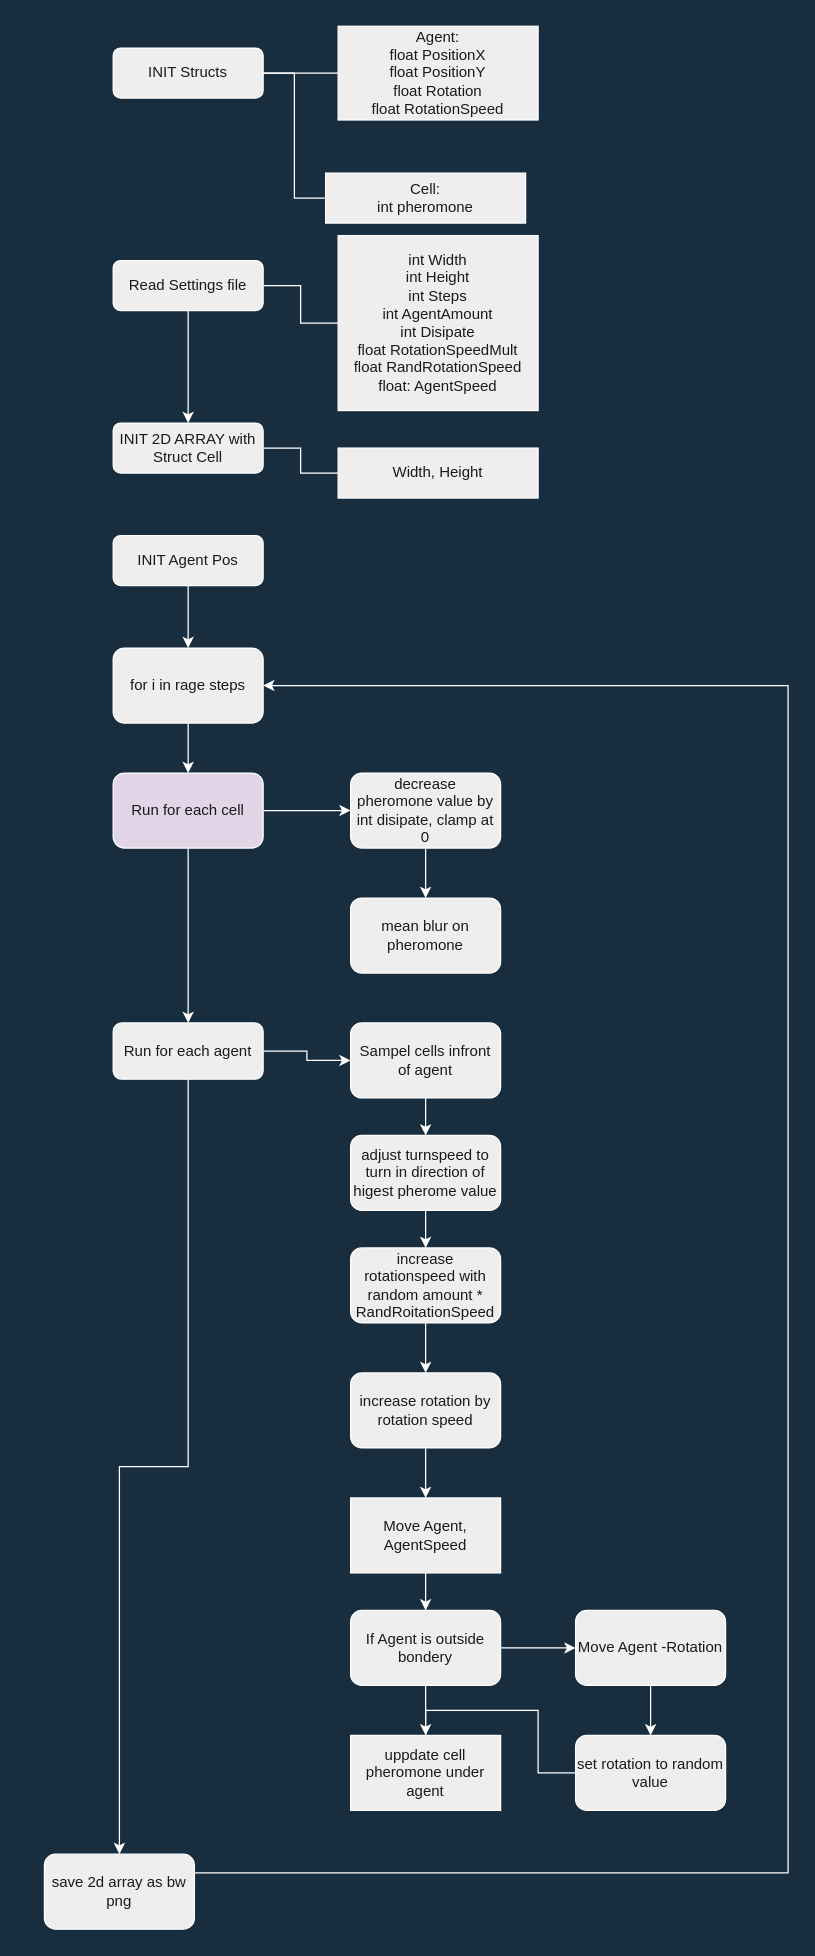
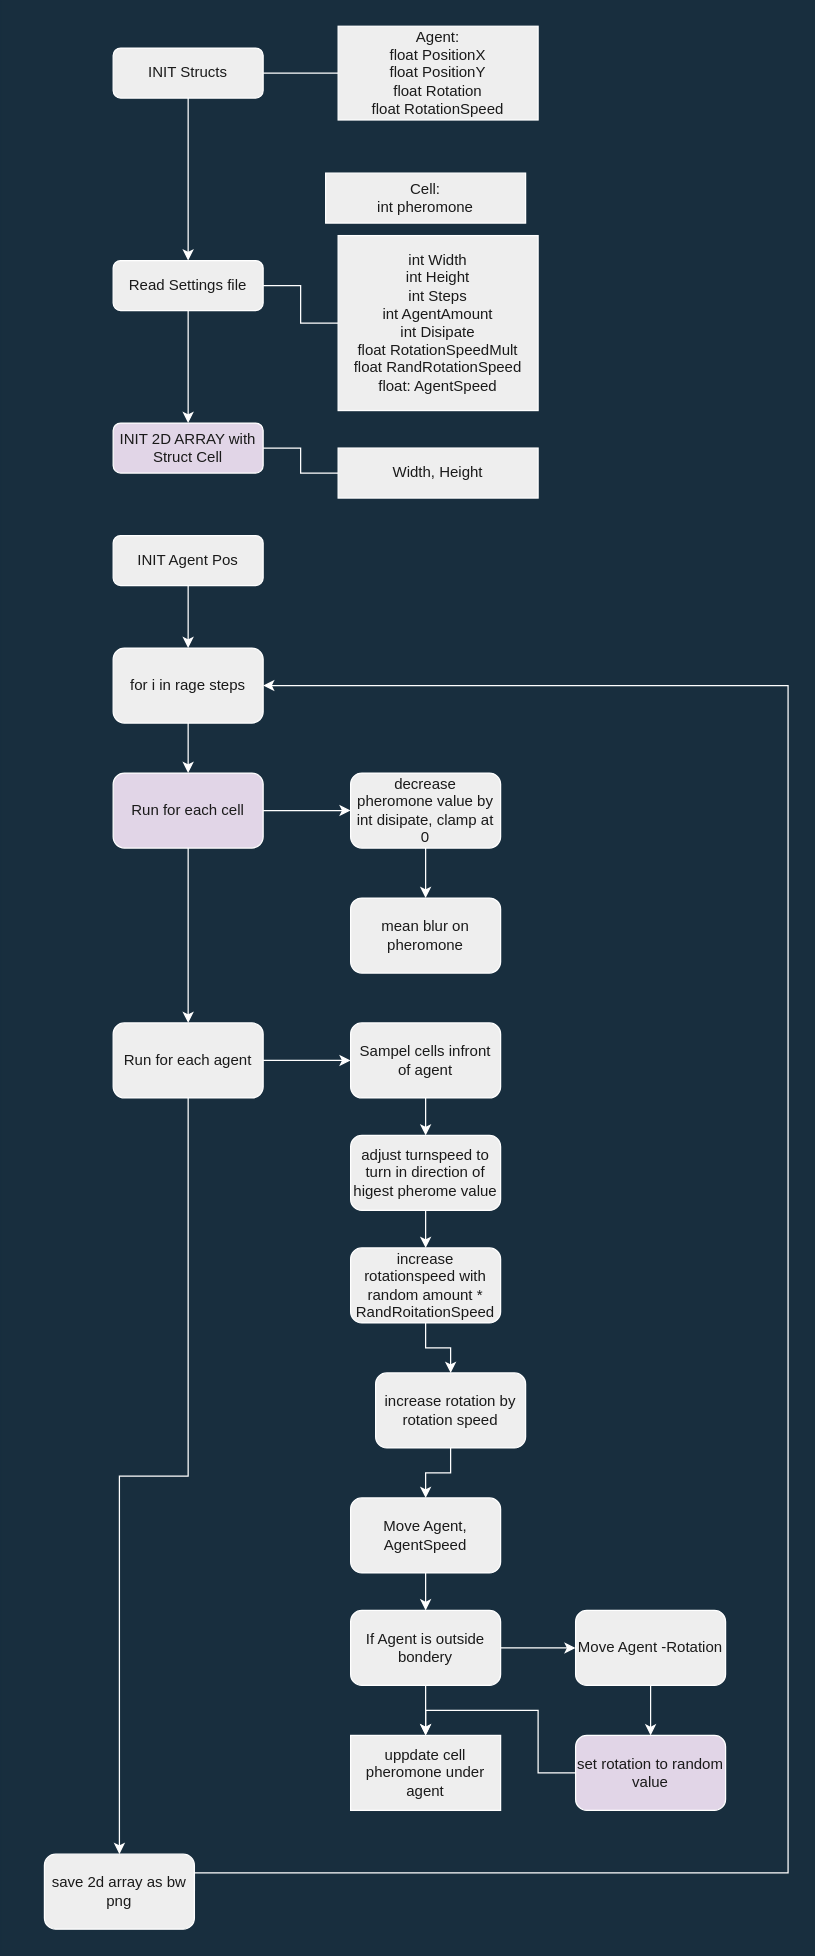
  <mxCell id="0" />
  <mxCell id="1" parent="0" />
- <mxCell id="2" value="INIT 2D ARRAY with Struct Cell" style="rounded=1;whiteSpace=wrap;html=1;fontSize=12;glass=0;strokeWidth=1;shadow=0;fillColor=#EEEEEE;strokeColor=#FFFFFF;fontColor=#1A1A1A;" parent="1" vertex="1"><mxGeometry x="90" y="338" width="120" height="40" as="geometry" /></mxCell>
+ <mxCell id="2" value="INIT 2D ARRAY with Struct Cell" style="rounded=1;whiteSpace=wrap;html=1;fontSize=12;glass=0;strokeWidth=1;shadow=0;fillColor=#e1d5e7;strokeColor=#FFFFFF;fontColor=#1A1A1A;" parent="1" vertex="1"><mxGeometry x="90" y="338" width="120" height="40" as="geometry" /></mxCell>
  <mxCell id="3" value="Yes" style="rounded=0;html=1;jettySize=auto;orthogonalLoop=1;fontSize=11;endArrow=block;endFill=0;endSize=8;strokeWidth=1;shadow=0;labelBackgroundColor=none;edgeStyle=orthogonalEdgeStyle;strokeColor=#FFFFFF;fontColor=#FFFFFF;" parent="1" edge="1"><mxGeometry y="20" relative="1" as="geometry"><mxPoint as="offset" /><mxPoint x="20" y="218" as="sourcePoint" /></mxGeometry></mxCell>
  <mxCell id="4" value="No" style="edgeStyle=orthogonalEdgeStyle;rounded=0;html=1;jettySize=auto;orthogonalLoop=1;fontSize=11;endArrow=block;endFill=0;endSize=8;strokeWidth=1;shadow=0;labelBackgroundColor=none;strokeColor=#FFFFFF;fontColor=#FFFFFF;" parent="1" edge="1"><mxGeometry y="10" relative="1" as="geometry"><mxPoint as="offset" /><mxPoint x="70" y="178" as="sourcePoint" /></mxGeometry></mxCell>
  <mxCell id="5" value="No" style="rounded=0;html=1;jettySize=auto;orthogonalLoop=1;fontSize=11;endArrow=block;endFill=0;endSize=8;strokeWidth=1;shadow=0;labelBackgroundColor=none;edgeStyle=orthogonalEdgeStyle;strokeColor=#FFFFFF;fontColor=#FFFFFF;" parent="1" edge="1"><mxGeometry x="0.333" y="20" relative="1" as="geometry"><mxPoint as="offset" /><mxPoint x="20" y="318" as="sourcePoint" /></mxGeometry></mxCell>
  <mxCell id="6" value="Yes" style="edgeStyle=orthogonalEdgeStyle;rounded=0;html=1;jettySize=auto;orthogonalLoop=1;fontSize=11;endArrow=block;endFill=0;endSize=8;strokeWidth=1;shadow=0;labelBackgroundColor=none;strokeColor=#FFFFFF;fontColor=#FFFFFF;" parent="1" edge="1"><mxGeometry y="10" relative="1" as="geometry"><mxPoint as="offset" /><mxPoint x="70" y="278" as="sourcePoint" /></mxGeometry></mxCell>
  <mxCell id="7" value="INIT Structs" style="rounded=1;whiteSpace=wrap;html=1;fillColor=#EEEEEE;strokeColor=#FFFFFF;fontColor=#1A1A1A;" parent="1" vertex="1"><mxGeometry x="90" y="38" width="120" height="40" as="geometry" /></mxCell>
  <mxCell id="8" style="edgeStyle=orthogonalEdgeStyle;rounded=0;orthogonalLoop=1;jettySize=auto;html=1;entryX=0.5;entryY=0;entryDx=0;entryDy=0;strokeColor=#FFFFFF;fontColor=#FFFFFF;labelBackgroundColor=#182E3E;" parent="1" source="9" target="2" edge="1"><mxGeometry relative="1" as="geometry" /></mxCell>
  <mxCell id="9" value="Read Settings file" style="rounded=1;whiteSpace=wrap;html=1;fillColor=#EEEEEE;strokeColor=#FFFFFF;fontColor=#1A1A1A;" parent="1" vertex="1"><mxGeometry x="90" y="208" width="120" height="40" as="geometry" /></mxCell>
  <mxCell id="10" style="edgeStyle=orthogonalEdgeStyle;rounded=0;orthogonalLoop=1;jettySize=auto;html=1;entryX=0.5;entryY=0;entryDx=0;entryDy=0;strokeColor=#FFFFFF;fontColor=#FFFFFF;labelBackgroundColor=#182E3E;" parent="1" source="11" target="40" edge="1"><mxGeometry relative="1" as="geometry" /></mxCell>
  <mxCell id="11" value="INIT Agent Pos" style="rounded=1;whiteSpace=wrap;html=1;fillColor=#EEEEEE;strokeColor=#FFFFFF;fontColor=#1A1A1A;" parent="1" vertex="1"><mxGeometry x="90" y="428" width="120" height="40" as="geometry" /></mxCell>
+ <mxCell id="12" value="" style="endArrow=classic;html=1;exitX=0.5;exitY=1;exitDx=0;exitDy=0;entryX=0.5;entryY=0;entryDx=0;entryDy=0;strokeColor=#FFFFFF;fontColor=#FFFFFF;labelBackgroundColor=#182E3E;" parent="1" source="7" target="9" edge="1"><mxGeometry width="50" height="50" relative="1" as="geometry"><mxPoint x="410" y="218" as="sourcePoint" /><mxPoint x="460" y="168" as="targetPoint" /></mxGeometry></mxCell>
  <mxCell id="13" value="Agent:&lt;br&gt;float PositionX&lt;br&gt;float PositionY&lt;br&gt;float Rotation&lt;br&gt;float RotationSpeed" style="rounded=0;whiteSpace=wrap;html=1;fillColor=#EEEEEE;strokeColor=#FFFFFF;fontColor=#1A1A1A;" parent="1" vertex="1"><mxGeometry x="270" y="20.5" width="160" height="75" as="geometry" /></mxCell>
  <mxCell id="14" value="Cell:&lt;br&gt;int pheromone" style="rounded=0;whiteSpace=wrap;html=1;fillColor=#EEEEEE;strokeColor=#FFFFFF;fontColor=#1A1A1A;" parent="1" vertex="1"><mxGeometry x="260" y="138" width="160" height="40" as="geometry" /></mxCell>
  <mxCell id="15" value="" style="endArrow=none;html=1;exitX=1;exitY=0.5;exitDx=0;exitDy=0;entryX=0;entryY=0.5;entryDx=0;entryDy=0;fontColor=#FFFFFF;edgeStyle=orthogonalEdgeStyle;rounded=0;strokeColor=#FFFFFF;labelBackgroundColor=#182E3E;" parent="1" source="7" target="13" edge="1"><mxGeometry width="50" height="50" relative="1" as="geometry"><mxPoint x="340" y="208" as="sourcePoint" /><mxPoint x="390" y="158" as="targetPoint" /></mxGeometry></mxCell>
- <mxCell id="16" value="" style="endArrow=none;html=1;exitX=1;exitY=0.5;exitDx=0;exitDy=0;entryX=0;entryY=0.5;entryDx=0;entryDy=0;strokeColor=#FFFFFF;fontColor=#FFFFFF;edgeStyle=orthogonalEdgeStyle;rounded=0;labelBackgroundColor=#182E3E;" parent="1" source="7" target="14" edge="1"><mxGeometry width="50" height="50" relative="1" as="geometry"><mxPoint x="350" y="338" as="sourcePoint" /><mxPoint x="400" y="288" as="targetPoint" /></mxGeometry></mxCell>
  <mxCell id="17" value="int Width&lt;br&gt;int Height&lt;br&gt;int Steps&lt;br&gt;int AgentAmount&lt;br&gt;int Disipate&lt;br&gt;float RotationSpeedMult&lt;br&gt;float RandRotationSpeed&lt;br&gt;float: AgentSpeed" style="rounded=0;whiteSpace=wrap;html=1;fillColor=#EEEEEE;strokeColor=#FFFFFF;fontColor=#1A1A1A;" parent="1" vertex="1"><mxGeometry x="270" y="188" width="160" height="140" as="geometry" /></mxCell>
  <mxCell id="18" value="" style="endArrow=none;html=1;exitX=1;exitY=0.5;exitDx=0;exitDy=0;entryX=0;entryY=0.5;entryDx=0;entryDy=0;strokeColor=#FFFFFF;fontColor=#FFFFFF;edgeStyle=orthogonalEdgeStyle;rounded=0;labelBackgroundColor=#182E3E;" parent="1" source="9" target="17" edge="1"><mxGeometry width="50" height="50" relative="1" as="geometry"><mxPoint x="320" y="318" as="sourcePoint" /><mxPoint x="370" y="268" as="targetPoint" /></mxGeometry></mxCell>
  <mxCell id="19" style="edgeStyle=orthogonalEdgeStyle;rounded=0;orthogonalLoop=1;jettySize=auto;html=1;entryX=1;entryY=0.5;entryDx=0;entryDy=0;fontColor=#FFFFFF;endArrow=none;endFill=0;strokeColor=#FFFFFF;labelBackgroundColor=#182E3E;" parent="1" source="20" target="2" edge="1"><mxGeometry relative="1" as="geometry" /></mxCell>
  <mxCell id="20" value="Width, Height" style="rounded=0;whiteSpace=wrap;html=1;fillColor=#EEEEEE;strokeColor=#FFFFFF;fontColor=#1A1A1A;" parent="1" vertex="1"><mxGeometry x="270" y="358" width="160" height="40" as="geometry" /></mxCell>
  <mxCell id="21" value="uppdate cell pheromone under agent" style="whiteSpace=wrap;html=1;fillColor=#EEEEEE;strokeColor=#FFFFFF;fontColor=#1A1A1A;rounded=0;" parent="1" vertex="1"><mxGeometry x="280" y="1388" width="120" height="60" as="geometry" /></mxCell>
  <mxCell id="22" style="edgeStyle=orthogonalEdgeStyle;rounded=0;orthogonalLoop=1;jettySize=auto;html=1;strokeColor=#FFFFFF;fontColor=#FFFFFF;labelBackgroundColor=#182E3E;" parent="1" source="23" target="24" edge="1"><mxGeometry relative="1" as="geometry" /></mxCell>
  <mxCell id="23" value="decrease pheromone&amp;nbsp;value by int disipate, clamp at 0" style="rounded=1;whiteSpace=wrap;html=1;fillColor=#EEEEEE;strokeColor=#FFFFFF;fontColor=#1A1A1A;" parent="1" vertex="1"><mxGeometry x="280" y="618" width="120" height="60" as="geometry" /></mxCell>
  <mxCell id="24" value="mean blur on pheromone" style="rounded=1;whiteSpace=wrap;html=1;fillColor=#EEEEEE;strokeColor=#FFFFFF;fontColor=#1A1A1A;" parent="1" vertex="1"><mxGeometry x="280" y="718" width="120" height="60" as="geometry" /></mxCell>
  <mxCell id="25" style="edgeStyle=orthogonalEdgeStyle;rounded=0;orthogonalLoop=1;jettySize=auto;html=1;entryX=0.5;entryY=0;entryDx=0;entryDy=0;strokeColor=#FFFFFF;fontColor=#FFFFFF;jumpSize=0;labelBackgroundColor=#182E3E;" parent="1" source="26" target="28" edge="1"><mxGeometry relative="1" as="geometry" /></mxCell>
  <mxCell id="26" value="Sampel cells infront of agent" style="rounded=1;whiteSpace=wrap;html=1;fillColor=#EEEEEE;strokeColor=#FFFFFF;fontColor=#1A1A1A;" parent="1" vertex="1"><mxGeometry x="280" y="818" width="120" height="60" as="geometry" /></mxCell>
  <mxCell id="27" style="edgeStyle=orthogonalEdgeStyle;rounded=0;orthogonalLoop=1;jettySize=auto;html=1;entryX=0.5;entryY=0;entryDx=0;entryDy=0;strokeColor=#FFFFFF;fontColor=#FFFFFF;labelBackgroundColor=#182E3E;" parent="1" source="50" target="42" edge="1"><mxGeometry relative="1" as="geometry" /></mxCell>
  <mxCell id="28" value="adjust turnspeed to turn in direction of higest pherome value" style="rounded=1;whiteSpace=wrap;html=1;strokeColor=#FFFFFF;fillColor=#EEEEEE;fontColor=#1A1A1A;" parent="1" vertex="1"><mxGeometry x="280" y="908" width="120" height="60" as="geometry" /></mxCell>
  <mxCell id="29" style="edgeStyle=orthogonalEdgeStyle;rounded=0;jumpSize=0;orthogonalLoop=1;jettySize=auto;html=1;entryX=0;entryY=0.5;entryDx=0;entryDy=0;strokeColor=#FFFFFF;fontColor=#FFFFFF;labelBackgroundColor=#182E3E;" parent="1" source="31" target="26" edge="1"><mxGeometry relative="1" as="geometry" /></mxCell>
  <mxCell id="30" style="edgeStyle=orthogonalEdgeStyle;rounded=0;orthogonalLoop=1;jettySize=auto;html=1;entryX=0.5;entryY=0;entryDx=0;entryDy=0;strokeColor=#FFFFFF;fontColor=#FFFFFF;labelBackgroundColor=#182E3E;" parent="1" source="31" target="38" edge="1"><mxGeometry relative="1" as="geometry" /></mxCell>
- <mxCell id="31" value="Run for each agent" style="rounded=1;whiteSpace=wrap;html=1;strokeColor=#FFFFFF;fillColor=#EEEEEE;fontColor=#1A1A1A;" parent="1" vertex="1"><mxGeometry x="90" y="818" width="120" height="45" as="geometry" /></mxCell>
+ <mxCell id="31" value="Run for each agent" style="rounded=1;whiteSpace=wrap;html=1;strokeColor=#FFFFFF;fillColor=#EEEEEE;fontColor=#1A1A1A;" parent="1" vertex="1"><mxGeometry x="90" y="818" width="120" height="60" as="geometry" /></mxCell>
  <mxCell id="32" style="edgeStyle=orthogonalEdgeStyle;rounded=0;jumpSize=0;orthogonalLoop=1;jettySize=auto;html=1;entryX=0;entryY=0.5;entryDx=0;entryDy=0;strokeColor=#FFFFFF;fontColor=#FFFFFF;labelBackgroundColor=#182E3E;" parent="1" source="34" target="23" edge="1"><mxGeometry relative="1" as="geometry" /></mxCell>
  <mxCell id="33" style="edgeStyle=orthogonalEdgeStyle;rounded=0;orthogonalLoop=1;jettySize=auto;html=1;entryX=0.5;entryY=0;entryDx=0;entryDy=0;strokeColor=#FFFFFF;fontColor=#FFFFFF;labelBackgroundColor=#182E3E;" parent="1" source="34" target="31" edge="1"><mxGeometry relative="1" as="geometry" /></mxCell>
  <mxCell id="34" value="Run for each cell" style="rounded=1;whiteSpace=wrap;html=1;fillColor=#e1d5e7;strokeColor=#FFFFFF;fontColor=#1A1A1A;" parent="1" vertex="1"><mxGeometry x="90" y="618" width="120" height="60" as="geometry" /></mxCell>
- <mxCell id="35" style="edgeStyle=orthogonalEdgeStyle;rounded=0;jumpSize=0;orthogonalLoop=1;jettySize=auto;html=1;entryX=0.5;entryY=0;entryDx=0;entryDy=0;strokeColor=#FFFFFF;fontColor=#FFFFFF;labelBackgroundColor=#182E3E;endArrow=none;" parent="1" source="44" target="21" edge="1"><mxGeometry relative="1" as="geometry"><Array as="points"><mxPoint x="340" y="1368" /><mxPoint x="340" y="1368" /></Array></mxGeometry></mxCell>
- <mxCell id="36" value="Move Agent, AgentSpeed" style="whiteSpace=wrap;html=1;strokeColor=#FFFFFF;fillColor=#EEEEEE;fontColor=#1A1A1A;rounded=0;" parent="1" vertex="1"><mxGeometry x="280" y="1198" width="120" height="60" as="geometry" /></mxCell>
+ <mxCell id="35" style="edgeStyle=orthogonalEdgeStyle;rounded=0;jumpSize=0;orthogonalLoop=1;jettySize=auto;html=1;entryX=0.5;entryY=0;entryDx=0;entryDy=0;strokeColor=#FFFFFF;fontColor=#FFFFFF;labelBackgroundColor=#182E3E;" parent="1" source="44" target="21" edge="1"><mxGeometry relative="1" as="geometry"><Array as="points"><mxPoint x="340" y="1368" /><mxPoint x="340" y="1368" /></Array></mxGeometry></mxCell>
+ <mxCell id="36" value="Move Agent, AgentSpeed" style="rounded=1;whiteSpace=wrap;html=1;strokeColor=#FFFFFF;fillColor=#EEEEEE;fontColor=#1A1A1A;" parent="1" vertex="1"><mxGeometry x="280" y="1198" width="120" height="60" as="geometry" /></mxCell>
  <mxCell id="37" style="edgeStyle=orthogonalEdgeStyle;rounded=0;orthogonalLoop=1;jettySize=auto;html=1;strokeColor=#FFFFFF;fontColor=#FFFFFF;entryX=1;entryY=0.5;entryDx=0;entryDy=0;exitX=1;exitY=0.5;exitDx=0;exitDy=0;labelBackgroundColor=#182E3E;" parent="1" source="38" target="40" edge="1"><mxGeometry relative="1" as="geometry"><mxPoint x="430" y="628" as="targetPoint" /><Array as="points"><mxPoint x="630" y="1498" /><mxPoint x="630" y="548" /></Array></mxGeometry></mxCell>
  <mxCell id="38" value="save 2d array as bw png" style="rounded=1;whiteSpace=wrap;html=1;strokeColor=#FFFFFF;fillColor=#EEEEEE;fontColor=#1A1A1A;" parent="1" vertex="1"><mxGeometry x="35" y="1483" width="120" height="60" as="geometry" /></mxCell>
  <mxCell id="39" style="edgeStyle=orthogonalEdgeStyle;rounded=0;orthogonalLoop=1;jettySize=auto;html=1;entryX=0.5;entryY=0;entryDx=0;entryDy=0;strokeColor=#FFFFFF;fontColor=#FFFFFF;labelBackgroundColor=#182E3E;" parent="1" source="40" target="34" edge="1"><mxGeometry relative="1" as="geometry" /></mxCell>
  <mxCell id="40" value="for i in rage steps" style="rounded=1;whiteSpace=wrap;html=1;fillColor=#EEEEEE;strokeColor=#FFFFFF;fontColor=#1A1A1A;" parent="1" vertex="1"><mxGeometry x="90" y="518" width="120" height="60" as="geometry" /></mxCell>
  <mxCell id="41" style="edgeStyle=orthogonalEdgeStyle;rounded=0;orthogonalLoop=1;jettySize=auto;html=1;entryX=0.5;entryY=0;entryDx=0;entryDy=0;strokeColor=#FFFFFF;fontColor=#FFFFFF;labelBackgroundColor=#182E3E;" parent="1" source="42" target="36" edge="1"><mxGeometry relative="1" as="geometry" /></mxCell>
- <mxCell id="42" value="increase rotation by rotation speed" style="rounded=1;whiteSpace=wrap;html=1;strokeColor=#FFFFFF;fillColor=#EEEEEE;fontColor=#1A1A1A;" parent="1" vertex="1"><mxGeometry x="280" y="1098" width="120" height="60" as="geometry" /></mxCell>
+ <mxCell id="42" value="increase rotation by rotation speed" style="rounded=1;whiteSpace=wrap;html=1;strokeColor=#FFFFFF;fillColor=#EEEEEE;fontColor=#1A1A1A;" parent="1" vertex="1"><mxGeometry x="300" y="1098" width="120" height="60" as="geometry" /></mxCell>
  <mxCell id="43" style="edgeStyle=orthogonalEdgeStyle;rounded=0;orthogonalLoop=1;jettySize=auto;html=1;entryX=0;entryY=0.5;entryDx=0;entryDy=0;strokeColor=#FFFFFF;fontColor=#FFFFFF;labelBackgroundColor=#182E3E;" parent="1" source="44" target="47" edge="1"><mxGeometry relative="1" as="geometry" /></mxCell>
  <mxCell id="44" value="If Agent is outside bondery" style="rounded=1;whiteSpace=wrap;html=1;fillColor=#EEEEEE;strokeColor=#FFFFFF;fontColor=#1A1A1A;" parent="1" vertex="1"><mxGeometry x="280" y="1288" width="120" height="60" as="geometry" /></mxCell>
  <mxCell id="45" style="edgeStyle=orthogonalEdgeStyle;rounded=0;jumpSize=0;orthogonalLoop=1;jettySize=auto;html=1;entryX=0.5;entryY=0;entryDx=0;entryDy=0;strokeColor=#FFFFFF;fontColor=#FFFFFF;labelBackgroundColor=#182E3E;" parent="1" source="36" target="44" edge="1"><mxGeometry relative="1" as="geometry"><mxPoint x="340" y="1258" as="sourcePoint" /><mxPoint x="340" y="1388" as="targetPoint" /></mxGeometry></mxCell>
  <mxCell id="46" style="edgeStyle=orthogonalEdgeStyle;rounded=0;orthogonalLoop=1;jettySize=auto;html=1;entryX=0.5;entryY=0;entryDx=0;entryDy=0;strokeColor=#FFFFFF;fontColor=#FFFFFF;labelBackgroundColor=#182E3E;" parent="1" source="47" target="49" edge="1"><mxGeometry relative="1" as="geometry" /></mxCell>
  <mxCell id="47" value="Move Agent -Rotation" style="rounded=1;whiteSpace=wrap;html=1;fillColor=#EEEEEE;strokeColor=#FFFFFF;fontColor=#1A1A1A;" parent="1" vertex="1"><mxGeometry x="460" y="1288" width="120" height="60" as="geometry" /></mxCell>
  <mxCell id="48" style="edgeStyle=orthogonalEdgeStyle;rounded=0;orthogonalLoop=1;jettySize=auto;html=1;strokeColor=#FFFFFF;entryX=0.5;entryY=0;entryDx=0;entryDy=0;fontColor=#FFFFFF;labelBackgroundColor=#182E3E;" parent="1" source="49" target="21" edge="1"><mxGeometry relative="1" as="geometry"><mxPoint x="340" y="1428" as="targetPoint" /></mxGeometry></mxCell>
- <mxCell id="49" value="set rotation to random value" style="rounded=1;whiteSpace=wrap;html=1;fillColor=#EEEEEE;strokeColor=#FFFFFF;fontColor=#1A1A1A;" parent="1" vertex="1"><mxGeometry x="460" y="1388" width="120" height="60" as="geometry" /></mxCell>
+ <mxCell id="49" value="set rotation to random value" style="rounded=1;whiteSpace=wrap;html=1;fillColor=#e1d5e7;strokeColor=#FFFFFF;fontColor=#1A1A1A;" parent="1" vertex="1"><mxGeometry x="460" y="1388" width="120" height="60" as="geometry" /></mxCell>
  <mxCell id="50" value="increase rotationspeed with random amount * RandRoitationSpeed" style="rounded=1;whiteSpace=wrap;html=1;fillColor=#EEEEEE;strokeColor=#FFFFFF;fontColor=#1A1A1A;" parent="1" vertex="1"><mxGeometry x="280" y="998" width="120" height="60" as="geometry" /></mxCell>
  <mxCell id="51" style="edgeStyle=orthogonalEdgeStyle;rounded=0;orthogonalLoop=1;jettySize=auto;html=1;entryX=0.5;entryY=0;entryDx=0;entryDy=0;strokeColor=#FFFFFF;fontColor=#FFFFFF;labelBackgroundColor=#182E3E;" parent="1" source="28" target="50" edge="1"><mxGeometry relative="1" as="geometry"><mxPoint x="340" y="968" as="sourcePoint" /><mxPoint x="340" y="1108" as="targetPoint" /></mxGeometry></mxCell>
